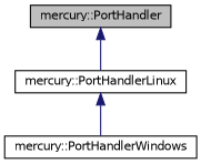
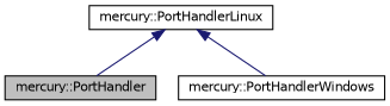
  digraph {
    node [color=black fillcolor=white fontname=Helvetica fontsize=10 shape=record style=filled]
    edge [color=midnightblue dir=back fontname=Helvetica fontsize=10 labelfontname=Helvetica labelfontsize=10 style=solid]
    n1 [fillcolor=grey75 fontcolor=black height=0.2 label="mercury::PortHandler" width=0.4]
    n2 [height=0.2 label="mercury::PortHandlerLinux" width=0.4]
    n3 [height=0.2 label="mercury::PortHandlerWindows" width=0.4]
-   n1 -> n2
+   n2 -> n1
    n2 -> n3
  }
